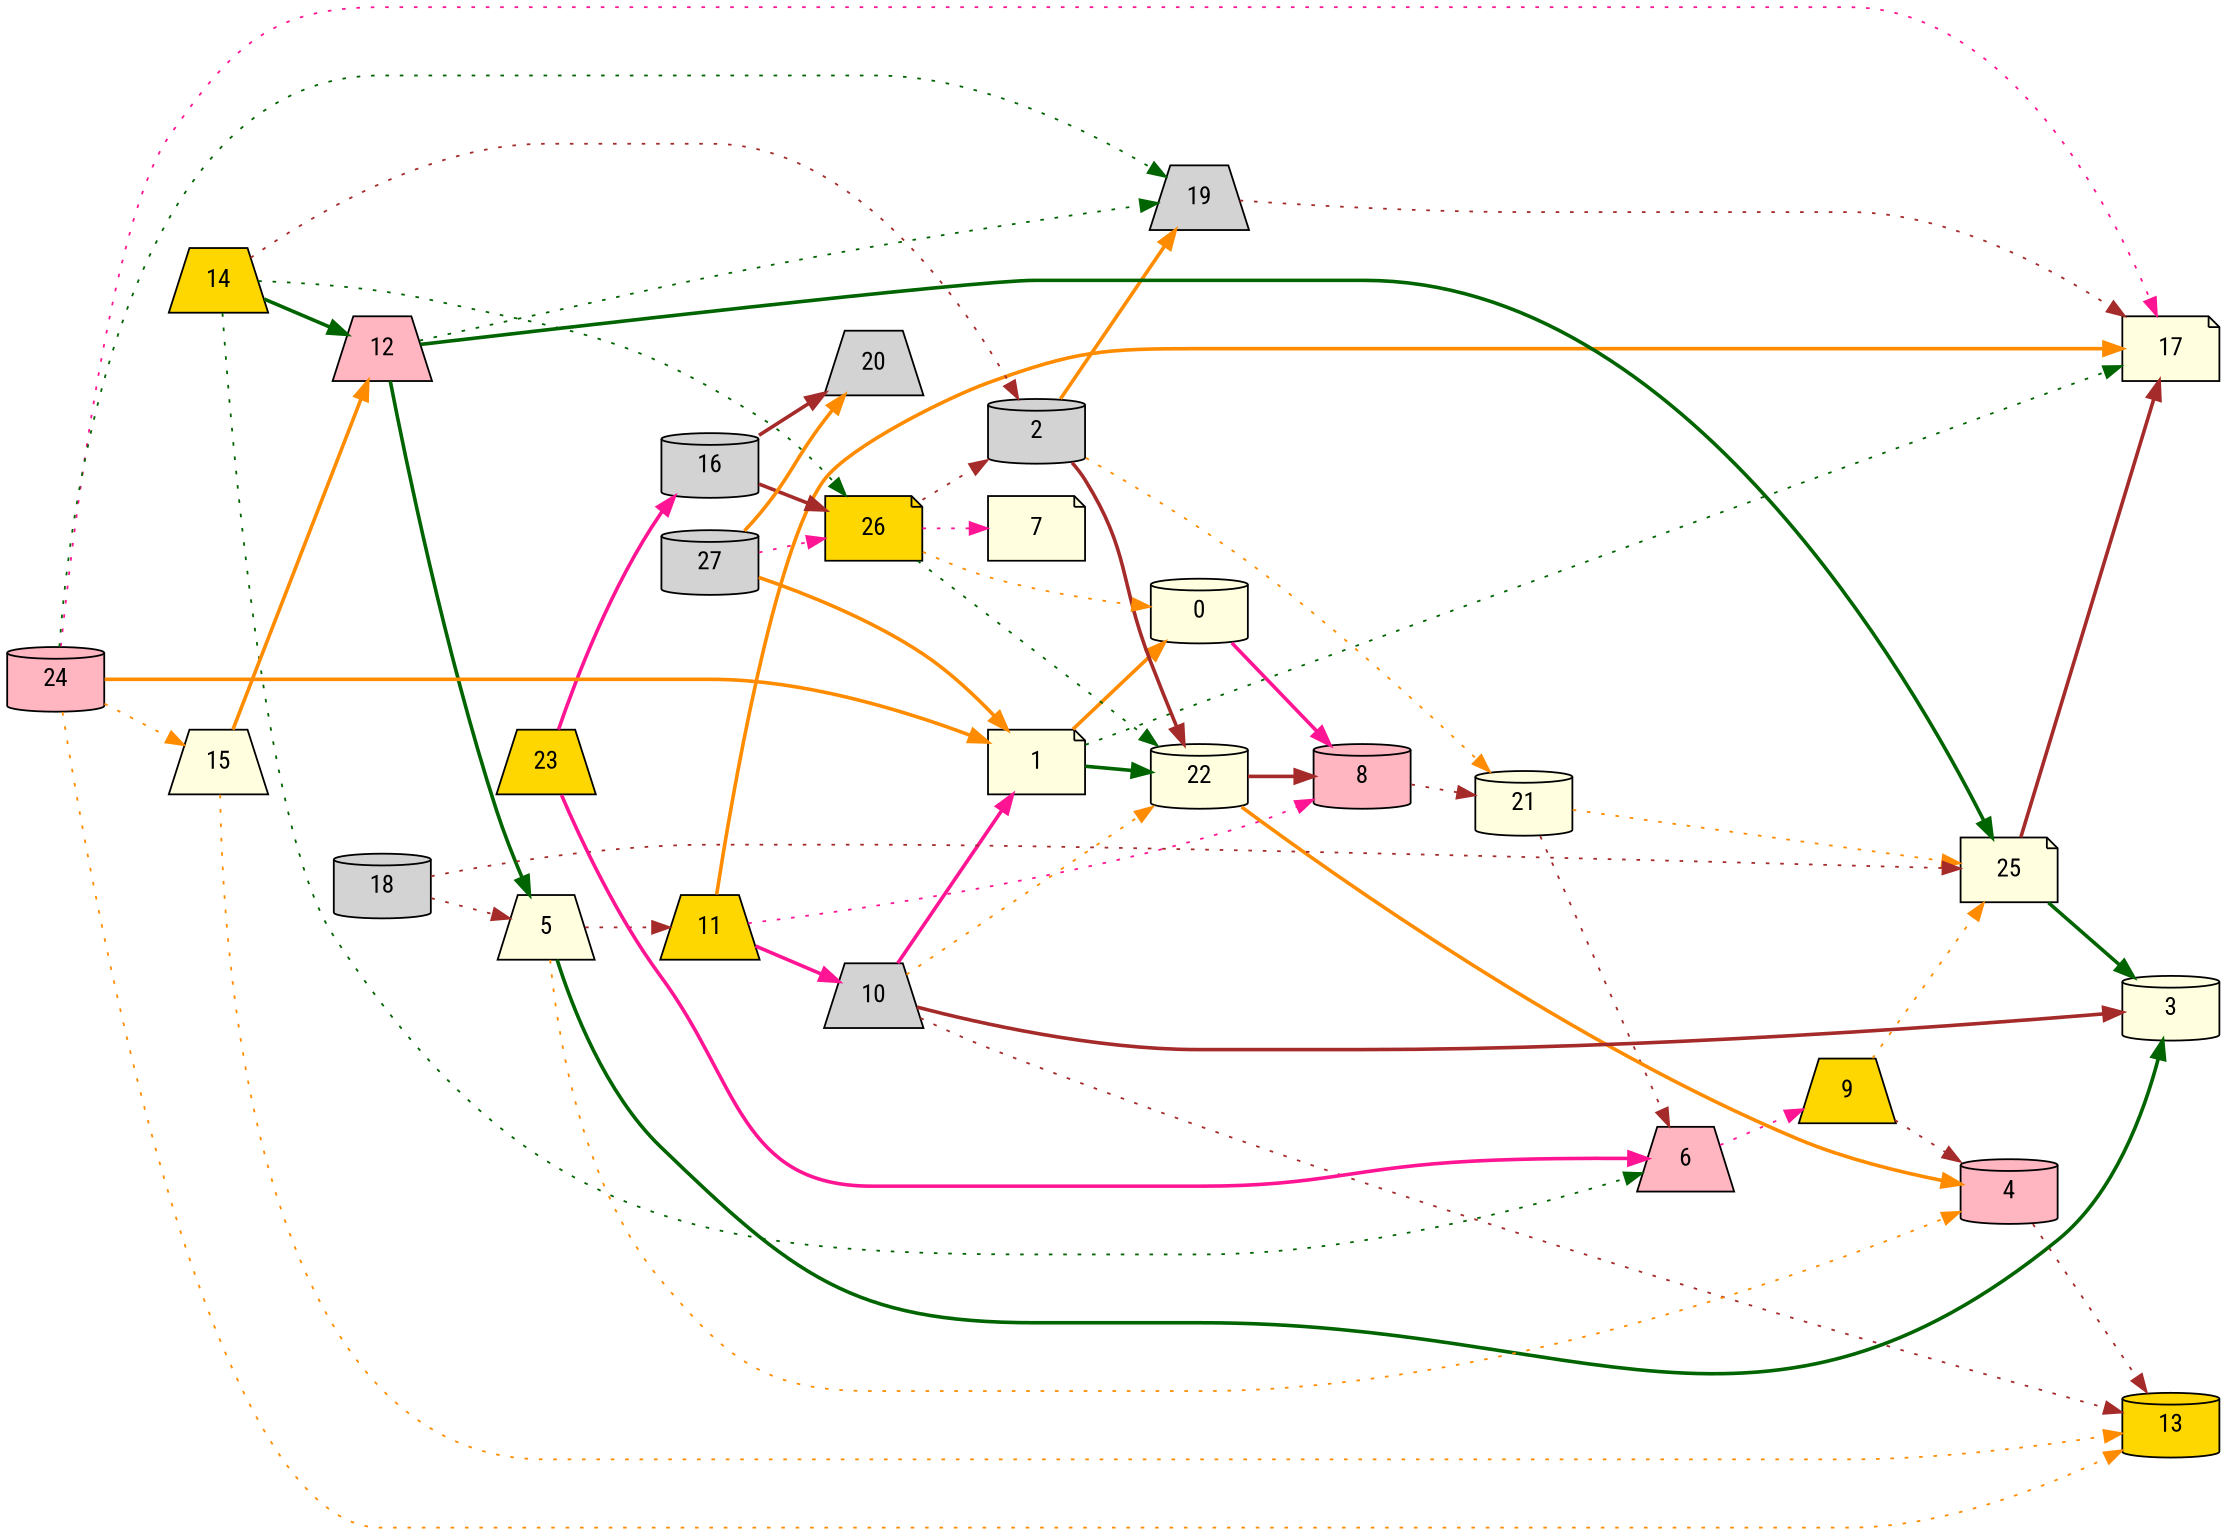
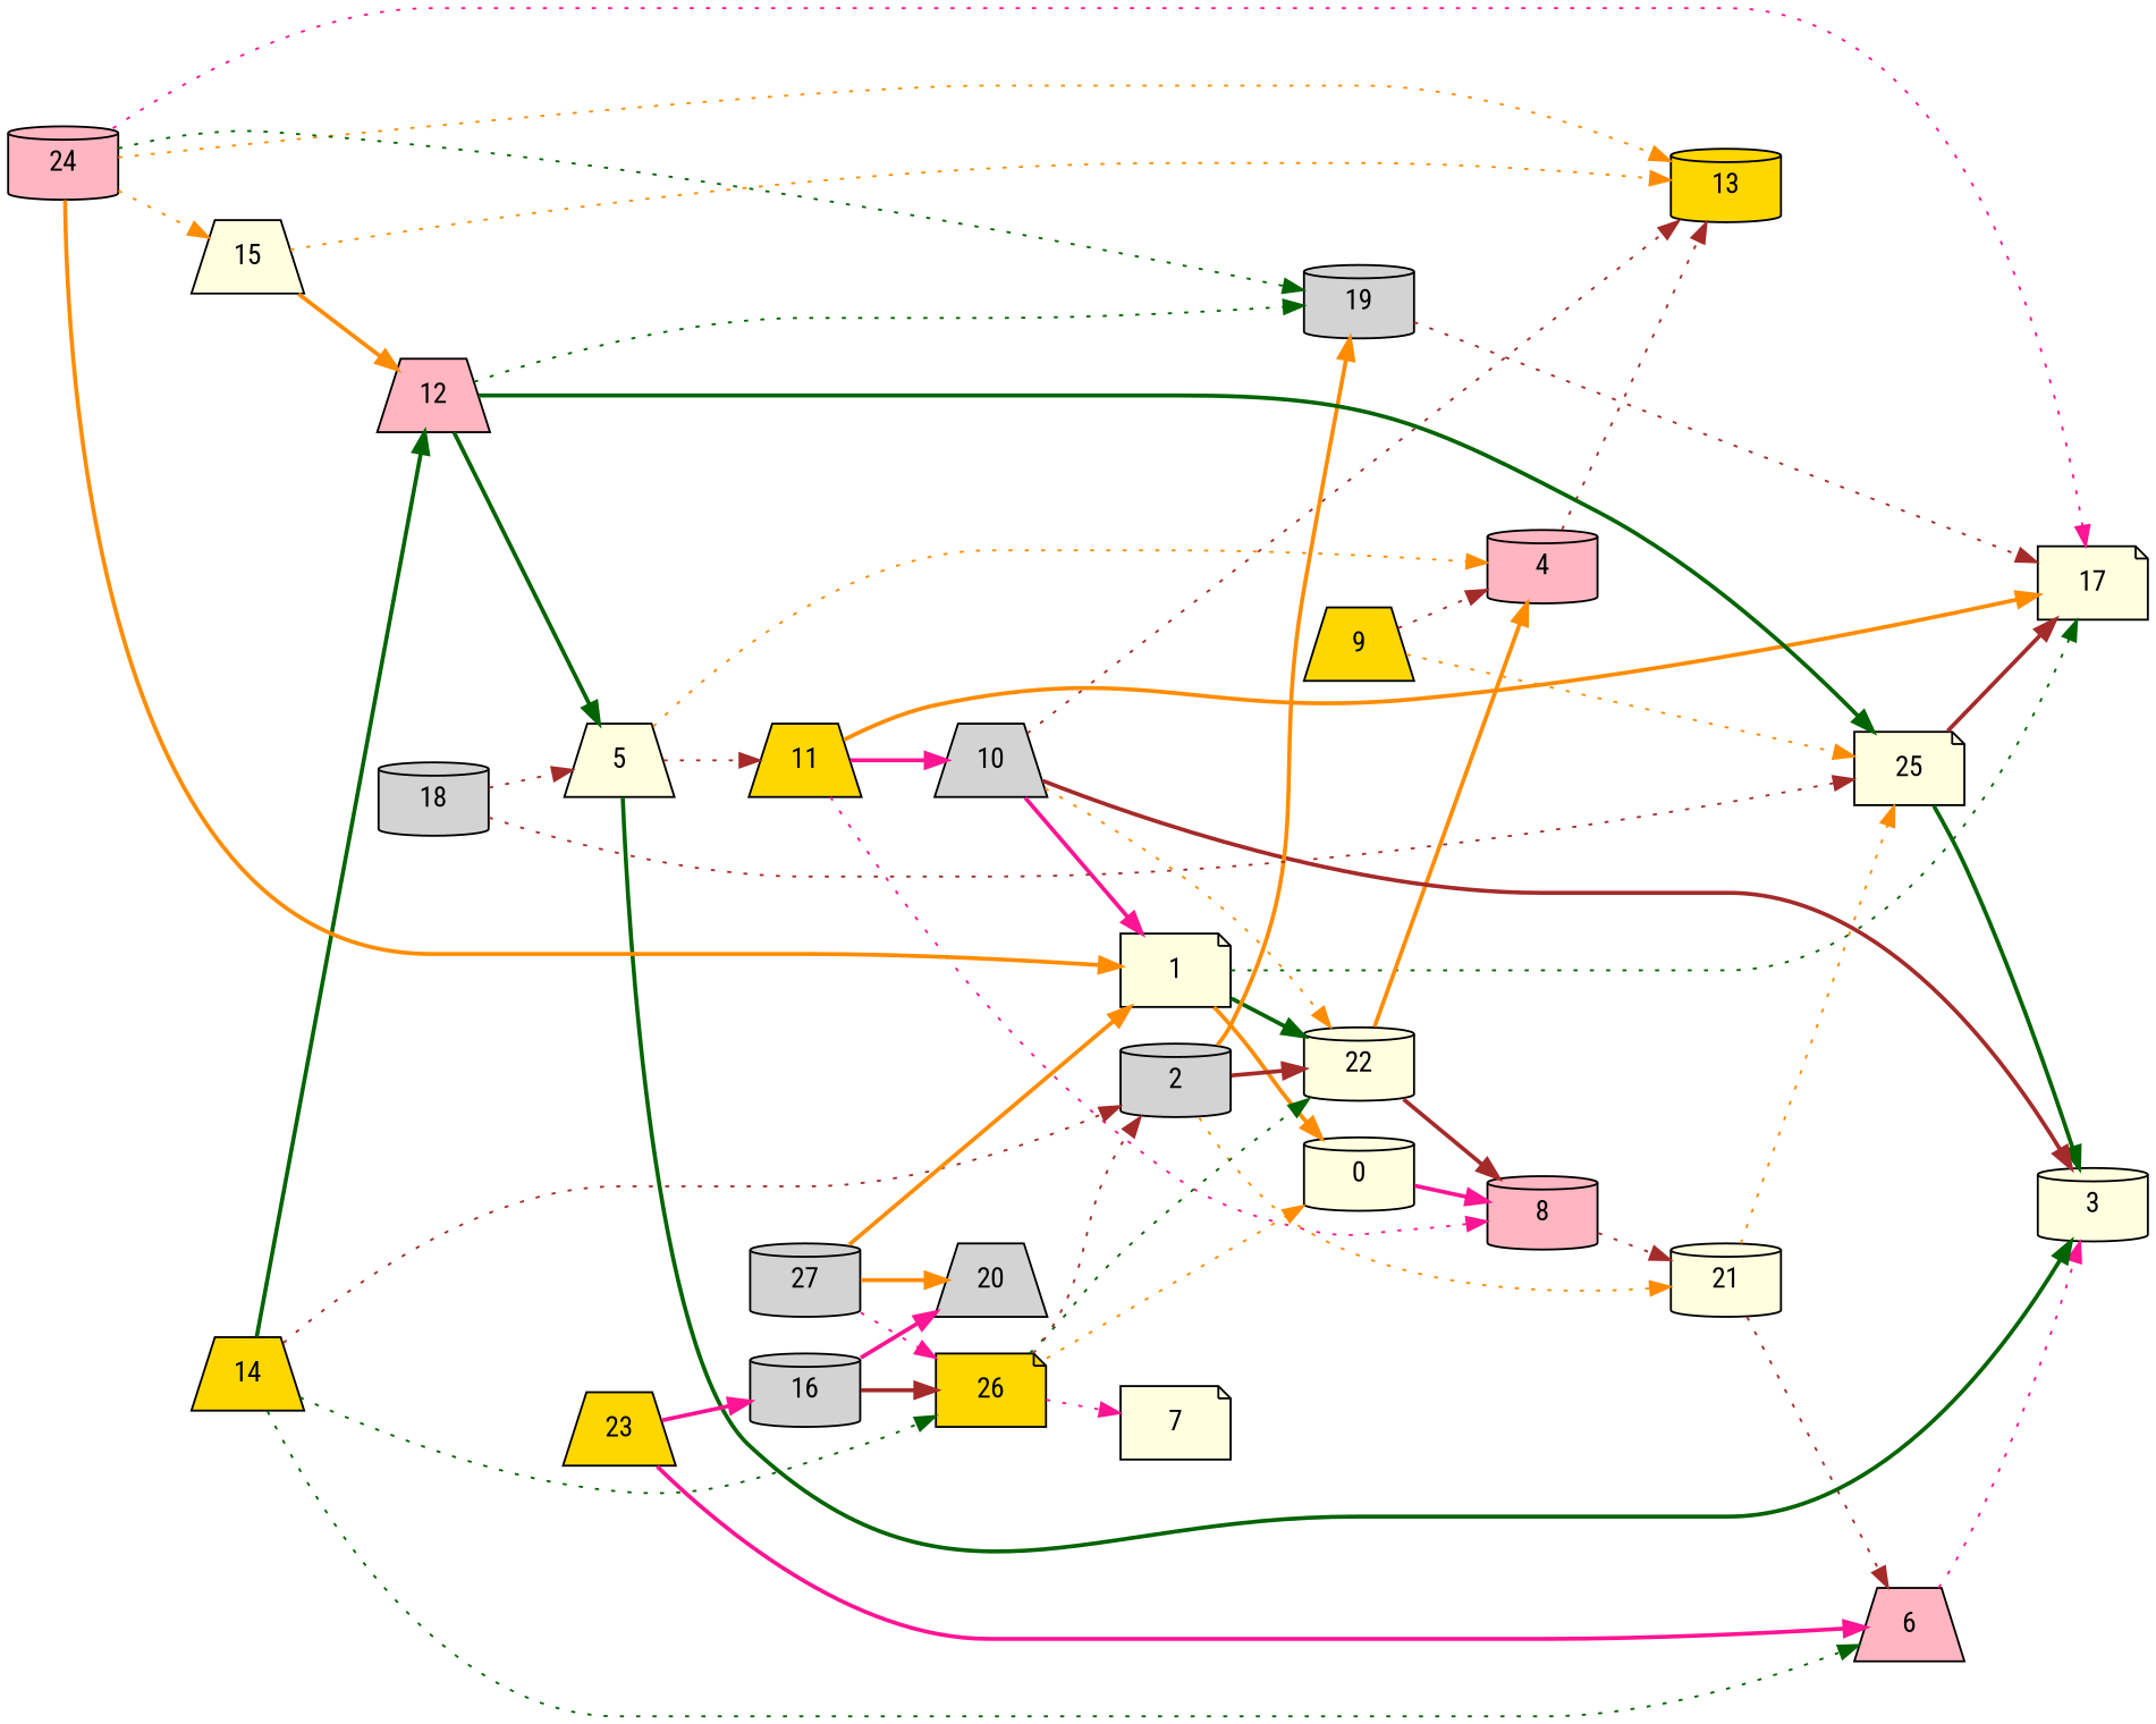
  strict digraph {
    fontname="Roboto Condensed"
    rankdir=LR
    node [fillcolor=lightyellow fontname="Roboto Condensed" shape=cylinder style=filled]
    edge [color=brown fontname="Roboto Condensed" style=dotted]
    8 [fillcolor=lightpink]
    0
    21
    6 [fillcolor=lightpink shape=trapezium]
    25 [shape=note]
    1 [shape=note]
    17 [shape=note]
    22
    10 [fillcolor=lightgrey shape=trapezium]
    3
    13 [fillcolor=gold]
    4 [fillcolor=lightpink]
    2 [fillcolor=lightgrey]
-   19 [fillcolor=lightgrey shape=trapezium]
+   19 [fillcolor=lightgrey]
    9 [fillcolor=gold shape=trapezium]
    5 [shape=trapezium]
    11 [fillcolor=gold shape=trapezium]
    7 [shape=note]
    12 [fillcolor=lightpink shape=trapezium]
    14 [fillcolor=gold shape=trapezium]
    26 [fillcolor=gold shape=note]
    15 [shape=trapezium]
    16 [fillcolor=lightgrey]
    20 [fillcolor=lightgrey shape=trapezium]
    18 [fillcolor=lightgrey]
    23 [fillcolor=gold shape=trapezium]
    24 [fillcolor=lightpink]
    27 [fillcolor=lightgrey]
    8 -> 21
    0 -> 8 [color=deeppink style=bold]
    21 -> 6
    21 -> 25 [color=darkorange]
-   6 -> 9 [color=deeppink]
+   6 -> 3 [color=deeppink]
    25 -> 17 [style=bold]
    25 -> 3 [color=darkgreen style=bold]
    1 -> 0 [color=darkorange style=bold]
    1 -> 17 [color=darkgreen]
    1 -> 22 [color=darkgreen style=bold]
    22 -> 8 [style=bold]
    22 -> 4 [color=darkorange style=bold]
    10 -> 1 [color=deeppink style=bold]
    10 -> 22 [color=darkorange]
    10 -> 3 [style=bold]
    10 -> 13
    4 -> 13
    2 -> 21 [color=darkorange]
    2 -> 22 [style=bold]
    2 -> 19 [color=darkorange style=bold]
    19 -> 17
    9 -> 25 [color=darkorange]
    9 -> 4
    5 -> 3 [color=darkgreen style=bold]
    5 -> 4 [color=darkorange]
    5 -> 11
    11 -> 8 [color=deeppink]
    11 -> 17 [color=darkorange style=bold]
    11 -> 10 [color=deeppink style=bold]
    12 -> 25 [color=darkgreen style=bold]
    12 -> 19 [color=darkgreen]
    12 -> 5 [color=darkgreen style=bold]
    14 -> 6 [color=darkgreen]
    14 -> 2
    14 -> 12 [color=darkgreen style=bold]
    14 -> 26 [color=darkgreen]
    26 -> 0 [color=darkorange]
    26 -> 22 [color=darkgreen]
    26 -> 2
    26 -> 7 [color=deeppink]
    15 -> 13 [color=darkorange]
    15 -> 12 [color=darkorange style=bold]
    16 -> 26 [style=bold]
-   16 -> 20 [style=bold]
+   16 -> 20 [color=deeppink style=bold]
    18 -> 25
    18 -> 5
    23 -> 6 [color=deeppink style=bold]
    23 -> 16 [color=deeppink style=bold]
    24 -> 1 [color=darkorange style=bold]
    24 -> 17 [color=deeppink]
    24 -> 13 [color=darkorange]
    24 -> 19 [color=darkgreen]
    24 -> 15 [color=darkorange]
    27 -> 1 [color=darkorange style=bold]
    27 -> 26 [color=deeppink]
    27 -> 20 [color=darkorange style=bold]
  }
